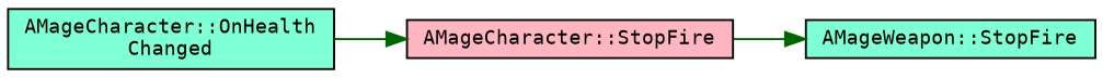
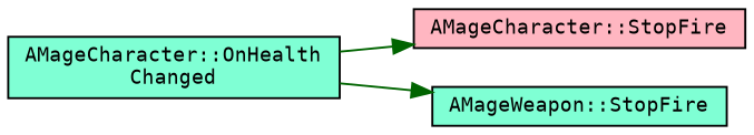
  digraph {
    fontname="DejaVu Sans Mono"
    rankdir=LR
    node [color=black fillcolor=aquamarine fontname="DejaVu Sans Mono" fontsize=10 shape=record style=filled]
    edge [color=darkgreen fontname="DejaVu Sans Mono" fontsize=10 labelfontname=Helvetica labelfontsize=10 style=solid]
    n1 [height=0.2 label="AMageCharacter::OnHealth\lChanged" width=0.4]
    n2 [fillcolor=lightpink height=0.2 label="AMageCharacter::StopFire" width=0.4]
    n3 [height=0.2 label="AMageWeapon::StopFire" width=0.4]
    n1 -> n2
-   n2 -> n3
+   n1 -> n3
  }
